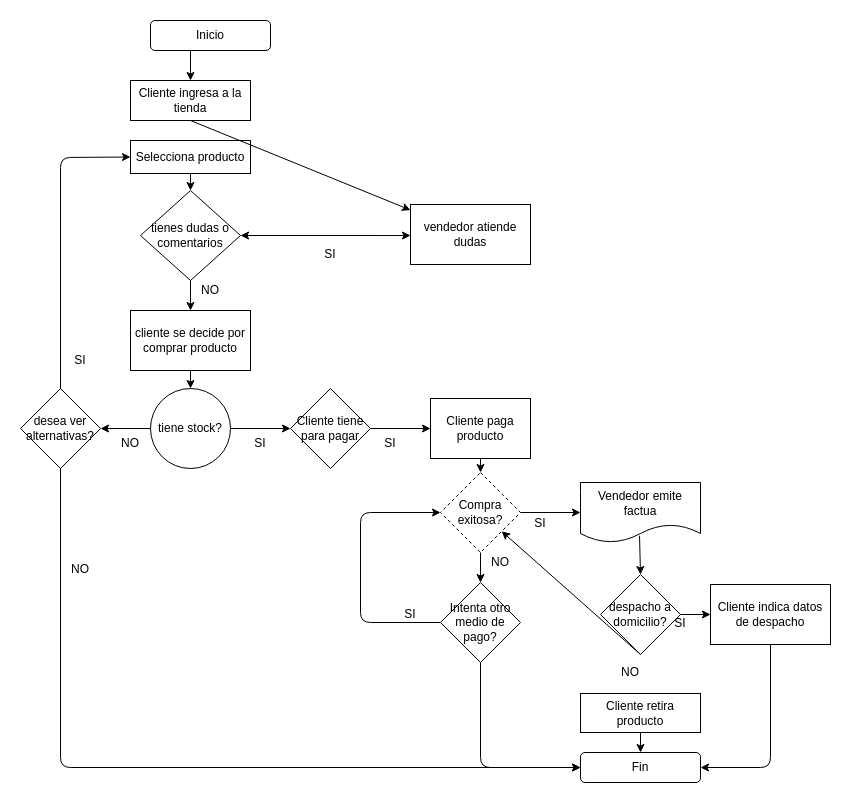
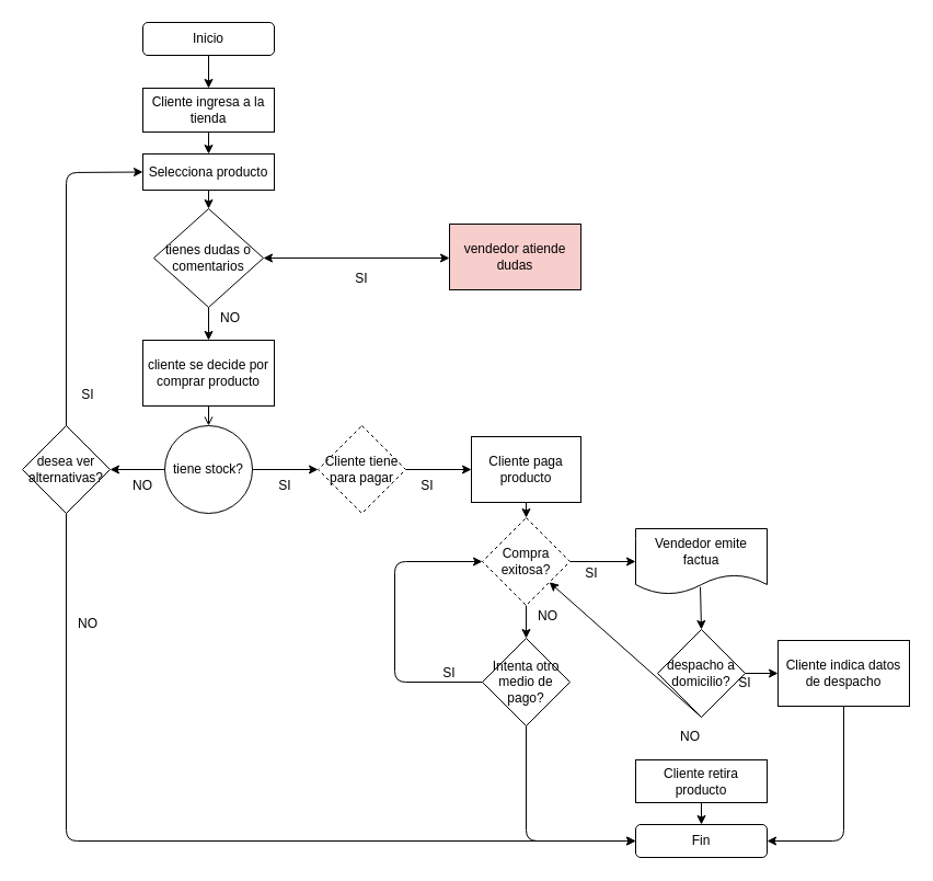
  <mxCell id="0" />
  <mxCell id="1" parent="0" />
- <mxCell id="2" value="Inicio" style="rounded=1;whiteSpace=wrap;html=1;" vertex="1" parent="1"><mxGeometry x="150" y="20" width="120" height="30" as="geometry" /></mxCell>
+ <mxCell id="2" value="Inicio" style="rounded=1;whiteSpace=wrap;html=1;" vertex="1" parent="1"><mxGeometry x="130" y="20" width="120" height="30" as="geometry" /></mxCell>
  <mxCell id="3" value="" style="edgeStyle=orthogonalEdgeStyle;rounded=0;orthogonalLoop=1;jettySize=auto;html=1;exitX=0.5;exitY=1;exitDx=0;exitDy=0;entryX=0.5;entryY=0;entryDx=0;entryDy=0;" edge="1" parent="1" source="2" target="4"><mxGeometry relative="1" as="geometry"><mxPoint x="370" y="77" as="targetPoint" /></mxGeometry></mxCell>
  <mxCell id="4" value="Cliente ingresa a la tienda" style="rounded=0;whiteSpace=wrap;html=1;" vertex="1" parent="1"><mxGeometry x="130" y="80" width="120" height="40" as="geometry" /></mxCell>
  <mxCell id="5" value="Selecciona producto" style="rounded=0;whiteSpace=wrap;html=1;" vertex="1" parent="1"><mxGeometry x="130" y="140" width="120" height="33" as="geometry" /></mxCell>
  <mxCell id="6" value="tienes dudas o comentarios" style="rhombus;whiteSpace=wrap;html=1;" vertex="1" parent="1"><mxGeometry x="140" y="190" width="100" height="90" as="geometry" /></mxCell>
- <mxCell id="7" value="vendedor atiende dudas" style="rounded=0;whiteSpace=wrap;html=1;" vertex="1" parent="1"><mxGeometry x="410" y="204" width="120" height="60" as="geometry" /></mxCell>
+ <mxCell id="7" value="vendedor atiende dudas" style="rounded=0;whiteSpace=wrap;html=1;fillColor=#f8cecc;" vertex="1" parent="1"><mxGeometry x="410" y="204" width="120" height="60" as="geometry" /></mxCell>
  <mxCell id="8" value="cliente se decide por comprar producto" style="rounded=0;whiteSpace=wrap;html=1;" vertex="1" parent="1"><mxGeometry x="130" y="310" width="120" height="60" as="geometry" /></mxCell>
  <mxCell id="9" value="tiene stock?" style="ellipse;whiteSpace=wrap;html=1;" vertex="1" parent="1"><mxGeometry x="150" y="388" width="80" height="80" as="geometry" /></mxCell>
  <mxCell id="10" value="desea ver alternativas?" style="rhombus;whiteSpace=wrap;html=1;" vertex="1" parent="1"><mxGeometry y="388" width="80" height="80" as="geometry" x="20" /></mxCell>
  <mxCell id="11" value="Cliente indica datos de despacho" style="rounded=0;whiteSpace=wrap;html=1;" vertex="1" parent="1"><mxGeometry x="710" y="584" width="120" height="60" as="geometry" /></mxCell>
  <mxCell id="12" value="Cliente paga producto" style="rounded=0;whiteSpace=wrap;html=1;" vertex="1" parent="1"><mxGeometry x="430" y="398" width="100" height="60" as="geometry" /></mxCell>
  <mxCell id="13" value="Vendedor emite factua" style="shape=document;whiteSpace=wrap;html=1;boundedLbl=1;" vertex="1" parent="1"><mxGeometry x="580" y="482" width="120" height="60" as="geometry" /></mxCell>
  <mxCell id="14" value="despacho a domicilio?" style="rhombus;whiteSpace=wrap;html=1;" vertex="1" parent="1"><mxGeometry x="600" y="574" width="80" height="80" as="geometry" /></mxCell>
  <mxCell id="15" value="Cliente retira producto" style="rounded=0;whiteSpace=wrap;html=1;" vertex="1" parent="1"><mxGeometry x="580" y="693" width="120" height="39" as="geometry" /></mxCell>
- <mxCell id="16" value="" style="endArrow=classic;html=1;exitX=0.5;exitY=1;exitDx=0;exitDy=0;" edge="1" parent="1" source="4" target="7"><mxGeometry width="50" height="50" relative="1" as="geometry"><mxPoint x="410" y="33" as="sourcePoint" /><mxPoint x="460" y="-17" as="targetPoint" /></mxGeometry></mxCell>
+ <mxCell id="16" value="" style="endArrow=classic;html=1;exitX=0.5;exitY=1;exitDx=0;exitDy=0;entryX=0.5;entryY=0;entryDx=0;entryDy=0;" edge="1" parent="1" source="4" target="5"><mxGeometry width="50" height="50" relative="1" as="geometry"><mxPoint x="410" y="33" as="sourcePoint" /><mxPoint x="460" y="-17" as="targetPoint" /></mxGeometry></mxCell>
  <mxCell id="17" value="" style="endArrow=classic;html=1;exitX=0.5;exitY=1;exitDx=0;exitDy=0;entryX=0.5;entryY=0;entryDx=0;entryDy=0;" edge="1" parent="1" source="5" target="6"><mxGeometry width="50" height="50" relative="1" as="geometry"><mxPoint x="410" y="260" as="sourcePoint" /><mxPoint x="460" y="210" as="targetPoint" /></mxGeometry></mxCell>
  <mxCell id="18" value="" style="endArrow=classic;html=1;exitX=0.5;exitY=1;exitDx=0;exitDy=0;" edge="1" parent="1" source="6" target="8"><mxGeometry width="50" height="50" relative="1" as="geometry"><mxPoint x="240" y="303" as="sourcePoint" /><mxPoint x="410" y="298" as="targetPoint" /></mxGeometry></mxCell>
  <mxCell id="19" value="" style="endArrow=classic;startArrow=classic;html=1;exitX=1;exitY=0.5;exitDx=0;exitDy=0;entryX=0;entryY=0.517;entryDx=0;entryDy=0;entryPerimeter=0;" edge="1" parent="1" source="6" target="7"><mxGeometry width="50" height="50" relative="1" as="geometry"><mxPoint x="290" y="259" as="sourcePoint" /><mxPoint x="340" y="209" as="targetPoint" /></mxGeometry></mxCell>
- <mxCell id="20" value="" style="endArrow=classic;html=1;exitX=0.5;exitY=1;exitDx=0;exitDy=0;" edge="1" parent="1" source="8" target="9"><mxGeometry width="50" height="50" relative="1" as="geometry"><mxPoint x="290" y="399" as="sourcePoint" /><mxPoint x="340" y="349" as="targetPoint" /></mxGeometry></mxCell>
+ <mxCell id="20" value="" style="endArrow=open;html=1;exitX=0.5;exitY=1;exitDx=0;exitDy=0;" edge="1" parent="1" source="8" target="9"><mxGeometry width="50" height="50" relative="1" as="geometry"><mxPoint x="290" y="399" as="sourcePoint" /><mxPoint x="340" y="349" as="targetPoint" /></mxGeometry></mxCell>
  <mxCell id="21" value="" style="endArrow=classic;html=1;exitX=0;exitY=0.5;exitDx=0;exitDy=0;entryX=1;entryY=0.5;entryDx=0;entryDy=0;" edge="1" parent="1" source="9" target="10"><mxGeometry width="50" height="50" relative="1" as="geometry"><mxPoint x="410" y="369" as="sourcePoint" /><mxPoint x="460" y="319" as="targetPoint" /></mxGeometry></mxCell>
  <mxCell id="22" value="" style="endArrow=classic;html=1;exitX=0.5;exitY=0;exitDx=0;exitDy=0;entryX=0;entryY=0.5;entryDx=0;entryDy=0;" edge="1" parent="1" source="10" target="5"><mxGeometry width="50" height="50" relative="1" as="geometry"><mxPoint x="410" y="300" as="sourcePoint" /><mxPoint x="460" y="250" as="targetPoint" /><Array as="points"><mxPoint x="60" y="157" /></Array></mxGeometry></mxCell>
  <mxCell id="23" value="" style="endArrow=classic;html=1;exitX=1;exitY=0.5;exitDx=0;exitDy=0;entryX=0;entryY=0.5;entryDx=0;entryDy=0;" edge="1" parent="1" source="30" target="13"><mxGeometry width="50" height="50" relative="1" as="geometry"><mxPoint x="580" y="557" as="sourcePoint" /><mxPoint x="630" y="507" as="targetPoint" /></mxGeometry></mxCell>
  <mxCell id="24" value="" style="endArrow=classic;html=1;exitX=0.5;exitY=1;exitDx=0;exitDy=0;" edge="1" parent="1" source="14" target="30"><mxGeometry width="50" height="50" relative="1" as="geometry"><mxPoint x="710" y="672" as="sourcePoint" /><mxPoint x="760" y="622" as="targetPoint" /></mxGeometry></mxCell>
  <mxCell id="25" value="" style="endArrow=classic;html=1;exitX=1;exitY=0.5;exitDx=0;exitDy=0;entryX=0;entryY=0.5;entryDx=0;entryDy=0;" edge="1" parent="1" source="14" target="11"><mxGeometry width="50" height="50" relative="1" as="geometry"><mxPoint x="710" y="653" as="sourcePoint" /><mxPoint x="760" y="603" as="targetPoint" /></mxGeometry></mxCell>
  <mxCell id="26" value="Fin" style="rounded=1;whiteSpace=wrap;html=1;" vertex="1" parent="1"><mxGeometry x="580" y="752" width="120" height="30" as="geometry" /></mxCell>
  <mxCell id="27" value="" style="endArrow=classic;html=1;exitX=0.5;exitY=1;exitDx=0;exitDy=0;entryX=0.5;entryY=0;entryDx=0;entryDy=0;" edge="1" parent="1" source="15" target="26"><mxGeometry width="50" height="50" relative="1" as="geometry"><mxPoint x="710" y="873" as="sourcePoint" /><mxPoint x="760" y="823" as="targetPoint" /></mxGeometry></mxCell>
  <mxCell id="28" value="" style="endArrow=classic;html=1;exitX=0.5;exitY=1;exitDx=0;exitDy=0;entryX=1;entryY=0.5;entryDx=0;entryDy=0;" edge="1" parent="1" source="11" target="26"><mxGeometry width="50" height="50" relative="1" as="geometry"><mxPoint x="710" y="912" as="sourcePoint" /><mxPoint x="760" y="862" as="targetPoint" /><Array as="points"><mxPoint x="770" y="767" /></Array></mxGeometry></mxCell>
- <mxCell id="29" value="Cliente tiene para pagar" style="rhombus;whiteSpace=wrap;html=1;" vertex="1" parent="1"><mxGeometry x="290" y="388" width="80" height="80" as="geometry" /></mxCell>
+ <mxCell id="29" value="Cliente tiene para pagar" style="rhombus;whiteSpace=wrap;html=1;dashed=1;" vertex="1" parent="1"><mxGeometry x="290" y="388" width="80" height="80" as="geometry" /></mxCell>
  <mxCell id="30" value="Compra exitosa?" style="rhombus;whiteSpace=wrap;html=1;dashed=1;" vertex="1" parent="1"><mxGeometry x="440" y="472" width="80" height="80" as="geometry" /></mxCell>
  <mxCell id="31" value="" style="endArrow=classic;html=1;exitX=1;exitY=0.5;exitDx=0;exitDy=0;entryX=0;entryY=0.5;entryDx=0;entryDy=0;" edge="1" parent="1" source="9" target="29"><mxGeometry width="50" height="50" relative="1" as="geometry"><mxPoint x="130" y="499" as="sourcePoint" /><mxPoint x="180" y="449" as="targetPoint" /></mxGeometry></mxCell>
  <mxCell id="32" value="" style="endArrow=classic;html=1;exitX=1;exitY=0.5;exitDx=0;exitDy=0;entryX=0;entryY=0.5;entryDx=0;entryDy=0;" edge="1" parent="1" source="29" target="12"><mxGeometry width="50" height="50" relative="1" as="geometry"><mxPoint x="130" y="499" as="sourcePoint" /><mxPoint x="180" y="449" as="targetPoint" /></mxGeometry></mxCell>
  <mxCell id="33" value="" style="endArrow=classic;html=1;exitX=0.5;exitY=1;exitDx=0;exitDy=0;entryX=0.5;entryY=0;entryDx=0;entryDy=0;" edge="1" parent="1" source="12" target="30"><mxGeometry width="50" height="50" relative="1" as="geometry"><mxPoint x="620" y="499" as="sourcePoint" /><mxPoint x="670" y="449" as="targetPoint" /></mxGeometry></mxCell>
  <mxCell id="34" value="" style="endArrow=classic;html=1;exitX=0.492;exitY=0.888;exitDx=0;exitDy=0;exitPerimeter=0;entryX=0.5;entryY=0;entryDx=0;entryDy=0;" edge="1" parent="1" source="13" target="14"><mxGeometry width="50" height="50" relative="1" as="geometry"><mxPoint x="620" y="483" as="sourcePoint" /><mxPoint x="670" y="433" as="targetPoint" /></mxGeometry></mxCell>
  <mxCell id="35" value="Intenta otro medio de pago?" style="rhombus;whiteSpace=wrap;html=1;" vertex="1" parent="1"><mxGeometry x="440" y="582" width="80" height="80" as="geometry" /></mxCell>
  <mxCell id="36" value="" style="endArrow=classic;html=1;exitX=0.5;exitY=1;exitDx=0;exitDy=0;entryX=0.5;entryY=0;entryDx=0;entryDy=0;" edge="1" parent="1" source="30" target="35"><mxGeometry width="50" height="50" relative="1" as="geometry"><mxPoint x="620" y="693" as="sourcePoint" /><mxPoint x="470" y="623" as="targetPoint" /></mxGeometry></mxCell>
  <mxCell id="37" value="" style="endArrow=classic;html=1;exitX=0.5;exitY=1;exitDx=0;exitDy=0;entryX=0;entryY=0.5;entryDx=0;entryDy=0;" edge="1" parent="1" source="35" target="26"><mxGeometry width="50" height="50" relative="1" as="geometry"><mxPoint x="620" y="712" as="sourcePoint" /><mxPoint x="670" y="662" as="targetPoint" /><Array as="points"><mxPoint x="480" y="767" /></Array></mxGeometry></mxCell>
  <mxCell id="38" value="SI" style="text;html=1;strokeColor=none;fillColor=none;align=center;verticalAlign=middle;whiteSpace=wrap;rounded=0;" vertex="1" parent="1"><mxGeometry x="310" y="244" width="40" height="20" as="geometry" /></mxCell>
  <mxCell id="39" value="SI" style="text;html=1;strokeColor=none;fillColor=none;align=center;verticalAlign=middle;whiteSpace=wrap;rounded=0;" vertex="1" parent="1"><mxGeometry x="240" y="433" width="40" height="20" as="geometry" /></mxCell>
  <mxCell id="40" value="SI" style="text;html=1;strokeColor=none;fillColor=none;align=center;verticalAlign=middle;whiteSpace=wrap;rounded=0;" vertex="1" parent="1"><mxGeometry x="370" y="433" width="40" height="20" as="geometry" /></mxCell>
  <mxCell id="41" value="SI" style="text;html=1;strokeColor=none;fillColor=none;align=center;verticalAlign=middle;whiteSpace=wrap;rounded=0;" vertex="1" parent="1"><mxGeometry x="520" y="513" width="40" height="20" as="geometry" /></mxCell>
  <mxCell id="42" value="SI" style="text;html=1;strokeColor=none;fillColor=none;align=center;verticalAlign=middle;whiteSpace=wrap;rounded=0;" vertex="1" parent="1"><mxGeometry x="390" y="604" width="40" height="20" as="geometry" /></mxCell>
  <mxCell id="43" value="SI" style="text;html=1;strokeColor=none;fillColor=none;align=center;verticalAlign=middle;whiteSpace=wrap;rounded=0;" vertex="1" parent="1"><mxGeometry x="660" y="613" width="40" height="20" as="geometry" /></mxCell>
  <mxCell id="44" value="NO" style="text;html=1;strokeColor=none;fillColor=none;align=center;verticalAlign=middle;whiteSpace=wrap;rounded=0;" vertex="1" parent="1"><mxGeometry x="190" y="280" width="40" height="20" as="geometry" /></mxCell>
  <mxCell id="45" value="NO" style="text;html=1;strokeColor=none;fillColor=none;align=center;verticalAlign=middle;whiteSpace=wrap;rounded=0;" vertex="1" parent="1"><mxGeometry x="110" y="433" width="40" height="20" as="geometry" /></mxCell>
  <mxCell id="46" value="NO" style="text;html=1;strokeColor=none;fillColor=none;align=center;verticalAlign=middle;whiteSpace=wrap;rounded=0;" vertex="1" parent="1"><mxGeometry x="60" y="559" width="40" height="20" as="geometry" /></mxCell>
  <mxCell id="47" value="SI" style="text;html=1;strokeColor=none;fillColor=none;align=center;verticalAlign=middle;whiteSpace=wrap;rounded=0;" vertex="1" parent="1"><mxGeometry x="60" y="350" width="40" height="20" as="geometry" /></mxCell>
  <mxCell id="48" value="NO" style="text;html=1;strokeColor=none;fillColor=none;align=center;verticalAlign=middle;whiteSpace=wrap;rounded=0;" vertex="1" parent="1"><mxGeometry x="480" y="552" width="40" height="20" as="geometry" /></mxCell>
  <mxCell id="49" value="NO" style="text;html=1;strokeColor=none;fillColor=none;align=center;verticalAlign=middle;whiteSpace=wrap;rounded=0;" vertex="1" parent="1"><mxGeometry x="610" y="662" width="40" height="20" as="geometry" /></mxCell>
  <mxCell id="50" value="" style="endArrow=classic;html=1;exitX=0.5;exitY=1;exitDx=0;exitDy=0;entryX=0;entryY=0.5;entryDx=0;entryDy=0;" edge="1" parent="1" source="10" target="26"><mxGeometry width="50" height="50" relative="1" as="geometry"><mxPoint x="440" y="688" as="sourcePoint" /><mxPoint x="490" y="638" as="targetPoint" /><Array as="points"><mxPoint x="60" y="767" /></Array></mxGeometry></mxCell>
  <mxCell id="51" value="" style="endArrow=classic;html=1;exitX=0;exitY=0.5;exitDx=0;exitDy=0;entryX=0;entryY=0.5;entryDx=0;entryDy=0;" edge="1" parent="1" source="35" target="30"><mxGeometry width="50" height="50" relative="1" as="geometry"><mxPoint x="440" y="612" as="sourcePoint" /><mxPoint x="490" y="562" as="targetPoint" /><Array as="points"><mxPoint x="360" y="622" /><mxPoint x="360" y="512" /></Array></mxGeometry></mxCell>
